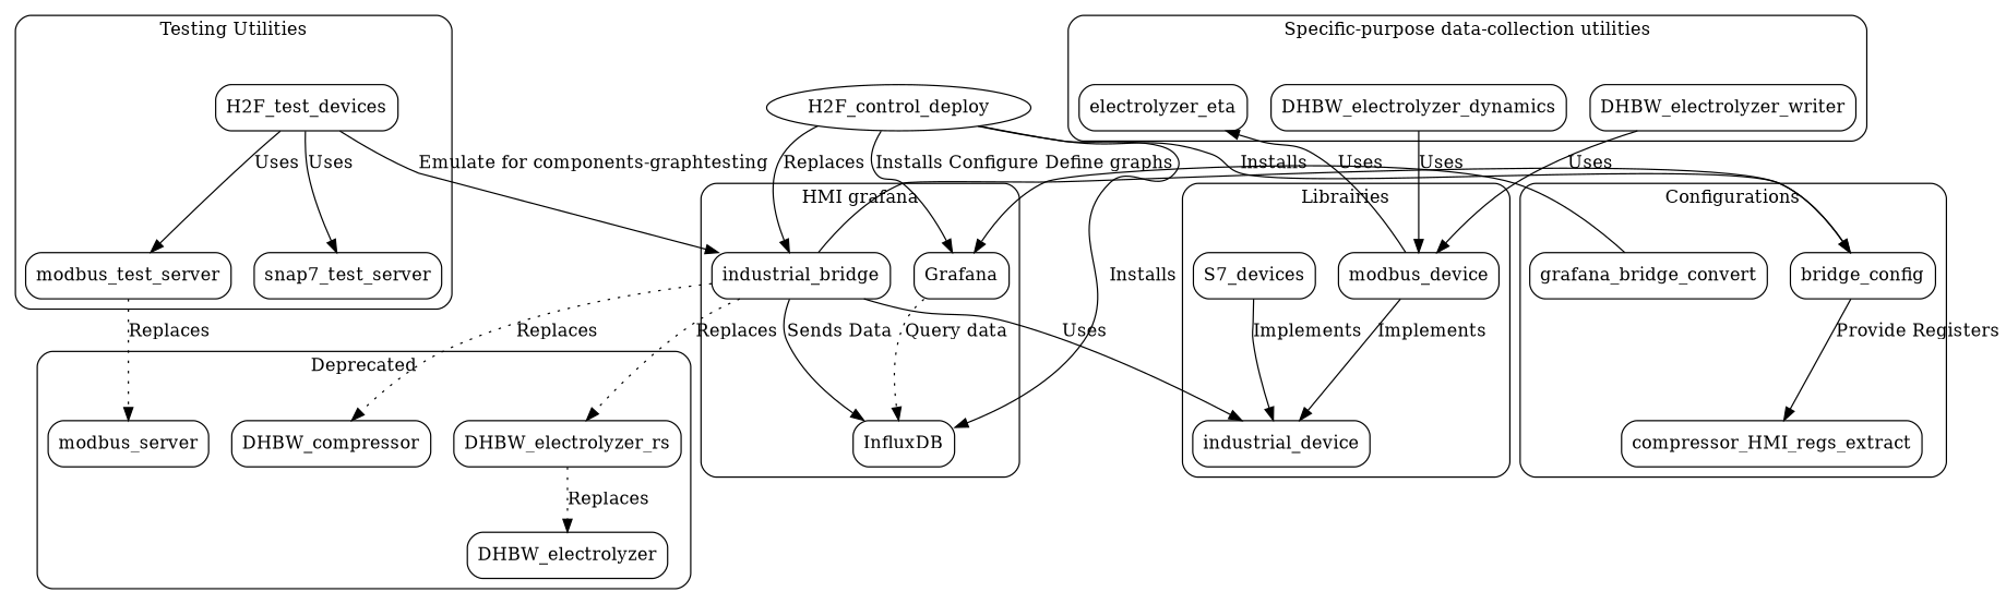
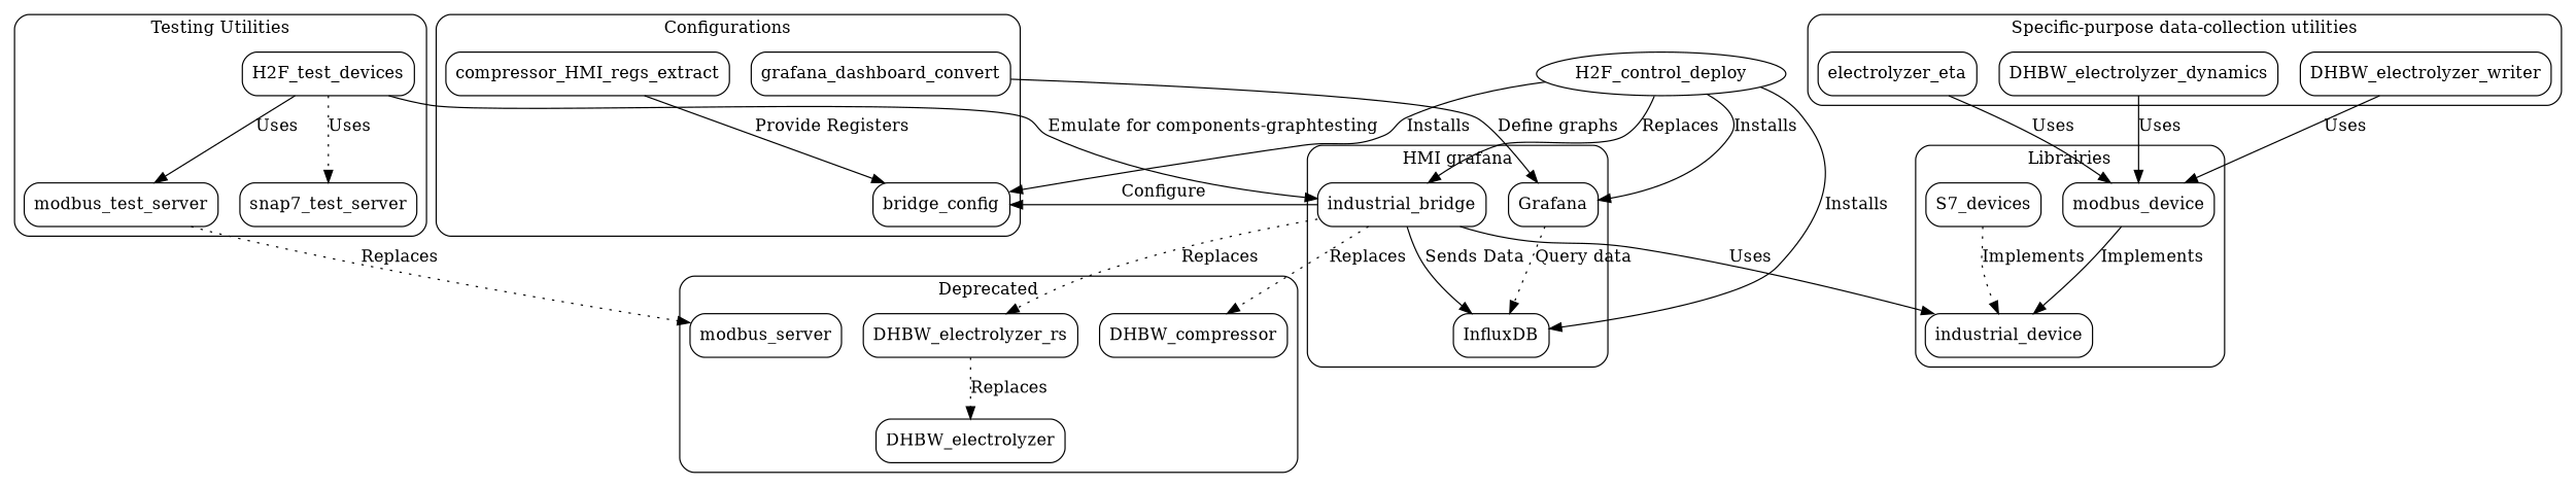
  digraph {
    concentrate=true
    style=rounded
    node [shape=box style=rounded]
    H2F_test_devices
    modbus_test_server
    snap7_test_server
-   grafana_dashboard_convert [label=grafana_bridge_convert]
+   grafana_dashboard_convert
    bridge_config
    compressor_HMI_regs_extract
    industrial_device
    modbus_device
    S7_devices
    industrial_bridge
    Grafana
    InfluxDB
    DHBW_electrolyzer_rs
    modbus_server
    DHBW_electrolyzer
    DHBW_compressor
    electrolyzer_eta
    DHBW_electrolyzer_dynamics
    DHBW_electrolyzer_writer
    H2F_control_deploy [shape="" style=""]
    subgraph cluster_1 {
      label="Testing Utilities"
      H2F_test_devices
      modbus_test_server
      snap7_test_server
    }
    subgraph cluster_2 {
      label=Configurations
      grafana_dashboard_convert
      bridge_config
      compressor_HMI_regs_extract
    }
    subgraph cluster_3 {
      label=Librairies
      industrial_device
      modbus_device
      S7_devices
    }
    subgraph cluster_4 {
      label="HMI grafana"
      industrial_bridge
      Grafana
      InfluxDB
    }
    subgraph cluster_5 {
      label=Deprecated
      DHBW_electrolyzer_rs
      modbus_server
      DHBW_electrolyzer
      DHBW_compressor
    }
    subgraph cluster_6 {
      label="Specific-purpose data-collection utilities"
      electrolyzer_eta
      DHBW_electrolyzer_dynamics
      DHBW_electrolyzer_writer
    }
    H2F_test_devices -> modbus_test_server [label=Uses]
-   H2F_test_devices -> snap7_test_server [label=Uses]
+   H2F_test_devices -> snap7_test_server [label=Uses style=dotted]
    H2F_test_devices -> industrial_bridge [label="Emulate for components-graphtesting"]
    modbus_test_server -> modbus_server [label=Replaces style=dotted]
    grafana_dashboard_convert -> Grafana [label="Define graphs"]
-   bridge_config -> compressor_HMI_regs_extract [label="Provide Registers"]
+   compressor_HMI_regs_extract -> bridge_config [label="Provide Registers"]
    modbus_device -> industrial_device [label=Implements]
-   S7_devices -> industrial_device [label=Implements]
+   S7_devices -> industrial_device [label=Implements style=dotted]
    industrial_bridge -> bridge_config [label=Configure]
    industrial_bridge -> industrial_device [label=Uses]
    industrial_bridge -> InfluxDB [label="Sends Data"]
    industrial_bridge -> DHBW_electrolyzer_rs [label=Replaces style=dotted]
    industrial_bridge -> DHBW_compressor [label=Replaces style=dotted]
    Grafana -> InfluxDB [label="Query data" style=dotted]
    DHBW_electrolyzer_rs -> DHBW_electrolyzer [label=Replaces style=dotted]
-   modbus_device -> electrolyzer_eta [label=Uses]
+   electrolyzer_eta -> modbus_device [label=Uses]
    DHBW_electrolyzer_dynamics -> modbus_device [label=Uses]
    DHBW_electrolyzer_writer -> modbus_device [label=Uses]
    H2F_control_deploy -> bridge_config [label=Installs]
    H2F_control_deploy -> industrial_bridge [label=Replaces]
    H2F_control_deploy -> Grafana [label=Installs]
    H2F_control_deploy -> InfluxDB [label=Installs]
  }
